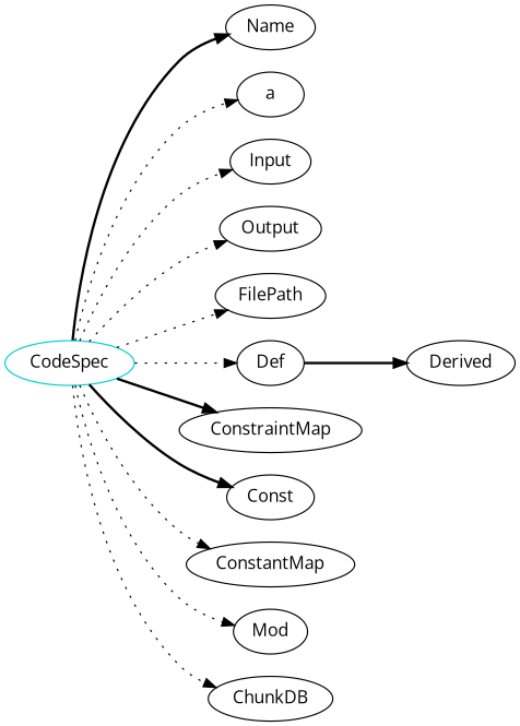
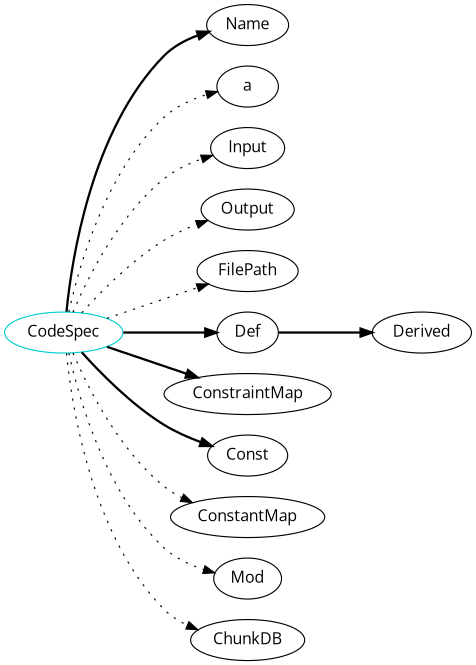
  digraph {
    fontname="Open Sans"
    rankdir=LR
    node [fontname="Open Sans"]
    edge [fontname="Open Sans" style=dotted]
    n1 [color=cyan3 label=CodeSpec shape=oval]
    Name
    a
    Input
    Output
    FilePath
    Def
    ConstraintMap
    Const
    ConstantMap
    Mod
    ChunkDB
    Derived
    n1 -> Name [style=bold]
    n1 -> a
    n1 -> Input
    n1 -> Output
    n1 -> FilePath
-   n1 -> Def
+   n1 -> Def [style=bold]
    n1 -> ConstraintMap [style=bold]
    n1 -> Const [style=bold]
    n1 -> ConstantMap
    n1 -> Mod
    n1 -> ChunkDB
    Def -> Derived [style=bold]
  }
